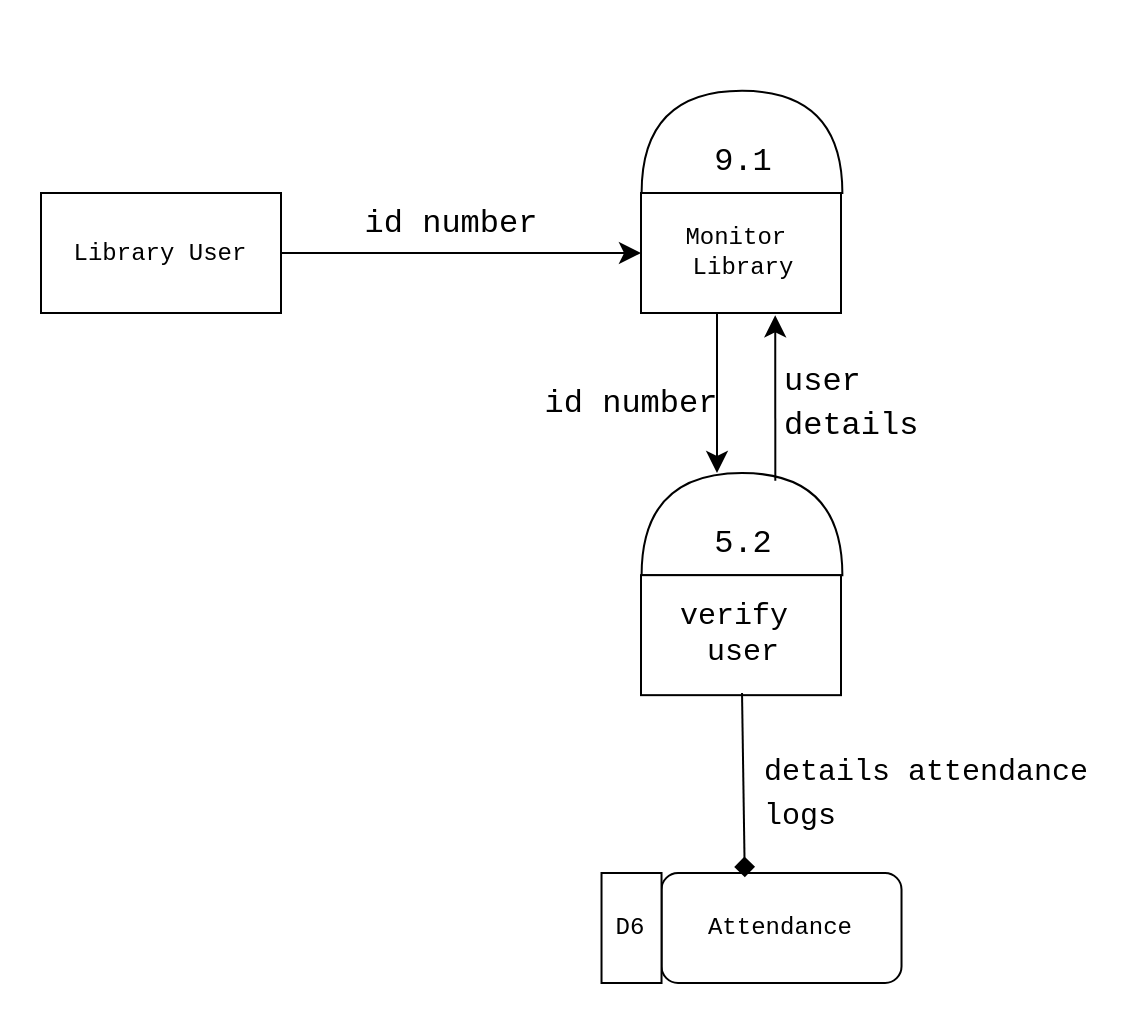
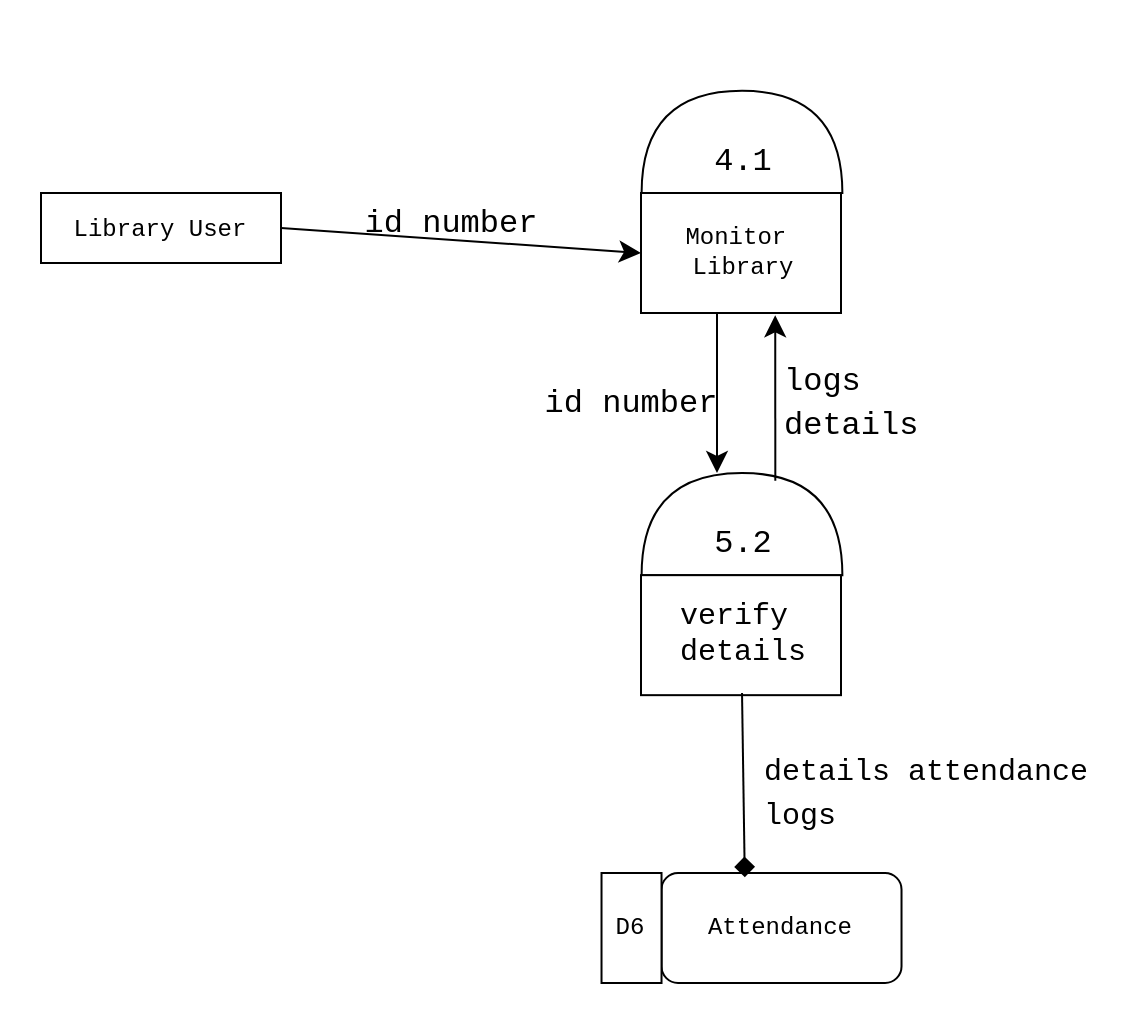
  <mxCell id="0" />
  <mxCell id="1" parent="0" />
  <mxCell id="2" value="" style="group;fontFamily=Courier New;" vertex="1" connectable="0" parent="1"><mxGeometry x="300.26" y="436" width="150" height="55" as="geometry" /></mxCell>
  <mxCell id="3" value="Attendance" style="whiteSpace=wrap;html=1;fontFamily=Courier New;rounded=1;" vertex="1" parent="2"><mxGeometry x="30" width="120" height="55" as="geometry" /></mxCell>
  <mxCell id="4" value="D6" style="rounded=0;whiteSpace=wrap;html=1;fontFamily=Courier New;" vertex="1" parent="2"><mxGeometry width="30" height="55" as="geometry" /></mxCell>
- <mxCell id="5" value="&lt;font face=&quot;Courier New&quot;&gt;Library User&lt;/font&gt;" style="rounded=0;whiteSpace=wrap;html=1;" vertex="1" parent="1"><mxGeometry x="20" y="96" width="120" height="60" as="geometry" /></mxCell>
+ <mxCell id="5" value="&lt;font face=&quot;Courier New&quot;&gt;Library User&lt;/font&gt;" style="rounded=0;whiteSpace=wrap;html=1;" vertex="1" parent="1"><mxGeometry x="20" y="96" width="120" height="35" as="geometry" /></mxCell>
  <mxCell id="6" value="" style="group;fontFamily=Courier New;" vertex="1" connectable="0" parent="1"><mxGeometry x="320" y="44.92" width="110.51" height="111.08" as="geometry" /></mxCell>
  <mxCell id="7" value="" style="shape=or;whiteSpace=wrap;html=1;rotation=-90;fontFamily=Courier New;" vertex="1" parent="6"><mxGeometry x="24.96" y="-24.65" width="51.09" height="100.39" as="geometry" /></mxCell>
  <mxCell id="8" value="" style="group;fontFamily=Courier New;" vertex="1" connectable="0" parent="6"><mxGeometry y="21.08" width="110.51" height="90" as="geometry" /></mxCell>
  <mxCell id="9" value="" style="rounded=0;whiteSpace=wrap;html=1;fontFamily=Courier New;" vertex="1" parent="8"><mxGeometry y="30" width="100" height="60" as="geometry" /></mxCell>
  <mxCell id="10" style="edgeStyle=none;curved=1;rounded=0;orthogonalLoop=1;jettySize=auto;html=1;exitX=0;exitY=0.5;exitDx=0;exitDy=0;fontSize=12;startSize=8;endSize=8;fontFamily=Courier New;" edge="1" parent="8" source="9" target="9"><mxGeometry relative="1" as="geometry" /></mxCell>
- <mxCell id="11" value="9.1" style="text;html=1;align=center;verticalAlign=middle;resizable=0;points=[];autosize=1;strokeColor=none;fillColor=none;fontSize=16;fontFamily=Courier New;" vertex="1" parent="8"><mxGeometry x="25.51" width="50" height="30" as="geometry" /></mxCell>
+ <mxCell id="11" value="4.1" style="text;html=1;align=center;verticalAlign=middle;resizable=0;points=[];autosize=1;strokeColor=none;fillColor=none;fontSize=16;fontFamily=Courier New;" vertex="1" parent="8"><mxGeometry x="25.51" width="50" height="30" as="geometry" /></mxCell>
  <mxCell id="12" value="&lt;div style=&quot;font-size: 12px;&quot;&gt;Monitor&amp;nbsp;&lt;/div&gt;&lt;div style=&quot;font-size: 12px;&quot;&gt;Library&lt;/div&gt;" style="text;html=1;align=center;verticalAlign=middle;resizable=0;points=[];autosize=1;strokeColor=none;fillColor=none;fontSize=16;fontFamily=Courier New;" vertex="1" parent="8"><mxGeometry x="0.51" y="40" width="100" height="40" as="geometry" /></mxCell>
  <mxCell id="13" value="" style="endArrow=classic;html=1;rounded=0;fontSize=12;startSize=8;endSize=8;curved=1;exitX=1;exitY=0.5;exitDx=0;exitDy=0;entryX=0;entryY=0.5;entryDx=0;entryDy=0;" edge="1" parent="1" source="5" target="9"><mxGeometry width="50" height="50" relative="1" as="geometry"><mxPoint x="100" y="76" as="sourcePoint" /><mxPoint x="150" y="26" as="targetPoint" /></mxGeometry></mxCell>
  <mxCell id="14" value="" style="group;fontFamily=Courier New;" vertex="1" connectable="0" parent="1"><mxGeometry x="320" y="236" width="110.51" height="116.08" as="geometry" /></mxCell>
  <mxCell id="15" value="" style="shape=or;whiteSpace=wrap;html=1;rotation=-90;fontFamily=Courier New;" vertex="1" parent="14"><mxGeometry x="24.96" y="-24.65" width="51.09" height="100.39" as="geometry" /></mxCell>
  <mxCell id="16" value="" style="group;fontFamily=Courier New;" vertex="1" connectable="0" parent="14"><mxGeometry y="21.08" width="110.51" height="95" as="geometry" /></mxCell>
  <mxCell id="17" value="" style="rounded=0;whiteSpace=wrap;html=1;fontFamily=Courier New;" vertex="1" parent="16"><mxGeometry y="30" width="100" height="60" as="geometry" /></mxCell>
  <mxCell id="18" style="edgeStyle=none;curved=1;rounded=0;orthogonalLoop=1;jettySize=auto;html=1;exitX=0;exitY=0.5;exitDx=0;exitDy=0;fontSize=12;startSize=8;endSize=8;fontFamily=Courier New;" edge="1" parent="16" source="17" target="17"><mxGeometry relative="1" as="geometry" /></mxCell>
  <mxCell id="19" value="5.2" style="text;html=1;align=center;verticalAlign=middle;resizable=0;points=[];autosize=1;strokeColor=none;fillColor=none;fontSize=16;fontFamily=Courier New;" vertex="1" parent="16"><mxGeometry x="25.51" width="50" height="30" as="geometry" /></mxCell>
- <mxCell id="20" value="&lt;div style=&quot;font-size: 15px;&quot;&gt;verify&amp;nbsp;&lt;/div&gt;&lt;div style=&quot;font-size: 15px;&quot;&gt;user&lt;/div&gt;" style="text;html=1;align=center;verticalAlign=middle;resizable=0;points=[];autosize=1;strokeColor=none;fillColor=none;fontSize=16;fontFamily=Courier New;" vertex="1" parent="16"><mxGeometry x="5.51" y="35" width="90" height="50" as="geometry" /></mxCell>
+ <mxCell id="20" value="&lt;div style=&quot;font-size: 15px;&quot;&gt;verify&amp;nbsp;&lt;/div&gt;&lt;div style=&quot;font-size: 15px;&quot;&gt;details&lt;/div&gt;" style="text;html=1;align=center;verticalAlign=middle;resizable=0;points=[];autosize=1;strokeColor=none;fillColor=none;fontSize=16;fontFamily=Courier New;" vertex="1" parent="16"><mxGeometry x="5.51" y="35" width="90" height="50" as="geometry" /></mxCell>
  <mxCell id="21" value="&lt;font face=&quot;Courier New&quot;&gt;id number&lt;/font&gt;" style="text;html=1;align=center;verticalAlign=middle;resizable=0;points=[];autosize=1;strokeColor=none;fillColor=none;fontSize=16;" vertex="1" parent="1"><mxGeometry x="170" y="96" width="110" height="30" as="geometry" /></mxCell>
  <mxCell id="22" value="" style="endArrow=classic;html=1;rounded=0;fontSize=12;startSize=8;endSize=8;curved=1;exitX=0.5;exitY=1;exitDx=0;exitDy=0;" edge="1" parent="1"><mxGeometry width="50" height="50" relative="1" as="geometry"><mxPoint x="358" y="156" as="sourcePoint" /><mxPoint x="358" y="236" as="targetPoint" /></mxGeometry></mxCell>
  <mxCell id="23" value="&lt;font face=&quot;Courier New&quot;&gt;id number&lt;/font&gt;" style="text;html=1;align=center;verticalAlign=middle;resizable=0;points=[];autosize=1;strokeColor=none;fillColor=none;fontSize=16;" vertex="1" parent="1"><mxGeometry x="260" y="186" width="110" height="30" as="geometry" /></mxCell>
  <mxCell id="24" value="" style="endArrow=diamond;html=1;rounded=0;fontSize=12;startSize=8;endSize=8;curved=1;exitX=0.5;exitY=1.078;exitDx=0;exitDy=0;exitPerimeter=0;entryX=0.347;entryY=0.039;entryDx=0;entryDy=0;entryPerimeter=0;" edge="1" parent="1" source="20" target="3"><mxGeometry width="50" height="50" relative="1" as="geometry"><mxPoint x="380" y="176" as="sourcePoint" /><mxPoint x="430" y="126" as="targetPoint" /></mxGeometry></mxCell>
  <mxCell id="25" value="&lt;font face=&quot;Courier New&quot;&gt;&lt;span style=&quot;font-size: 15px;&quot;&gt;details attendance&amp;nbsp;&lt;/span&gt;&lt;/font&gt;&lt;div&gt;&lt;font face=&quot;Courier New&quot;&gt;&lt;span style=&quot;font-size: 15px;&quot;&gt;logs&lt;/span&gt;&lt;/font&gt;&lt;/div&gt;" style="text;html=1;align=left;verticalAlign=middle;resizable=0;points=[];autosize=1;strokeColor=none;fillColor=none;fontSize=16;" vertex="1" parent="1"><mxGeometry x="380" y="366" width="170" height="60" as="geometry" /></mxCell>
  <mxCell id="26" value="" style="endArrow=classic;html=1;rounded=0;fontSize=12;startSize=8;endSize=8;curved=1;exitX=0.924;exitY=0.666;exitDx=0;exitDy=0;entryX=0.671;entryY=1.019;entryDx=0;entryDy=0;entryPerimeter=0;exitPerimeter=0;" edge="1" parent="1" source="15" target="9"><mxGeometry width="50" height="50" relative="1" as="geometry"><mxPoint x="390" y="161" as="sourcePoint" /><mxPoint x="390" y="241" as="targetPoint" /></mxGeometry></mxCell>
- <mxCell id="27" value="&lt;font face=&quot;Courier New&quot;&gt;user&amp;nbsp;&lt;/font&gt;&lt;div&gt;&lt;span style=&quot;font-family: &amp;quot;Courier New&amp;quot;; background-color: initial;&quot;&gt;details&lt;/span&gt;&lt;/div&gt;" style="text;html=1;align=left;verticalAlign=middle;resizable=0;points=[];autosize=1;strokeColor=none;fillColor=none;fontSize=16;" vertex="1" parent="1"><mxGeometry x="390" y="171" width="90" height="60" as="geometry" /></mxCell>
+ <mxCell id="27" value="&lt;font face=&quot;Courier New&quot;&gt;logs&amp;nbsp;&lt;/font&gt;&lt;div&gt;&lt;span style=&quot;font-family: &amp;quot;Courier New&amp;quot;; background-color: initial;&quot;&gt;details&lt;/span&gt;&lt;/div&gt;" style="text;html=1;align=left;verticalAlign=middle;resizable=0;points=[];autosize=1;strokeColor=none;fillColor=none;fontSize=16;" vertex="1" parent="1"><mxGeometry x="390" y="171" width="90" height="60" as="geometry" /></mxCell>
